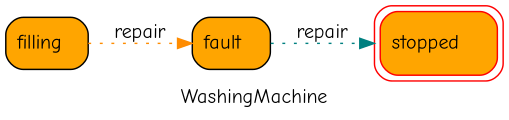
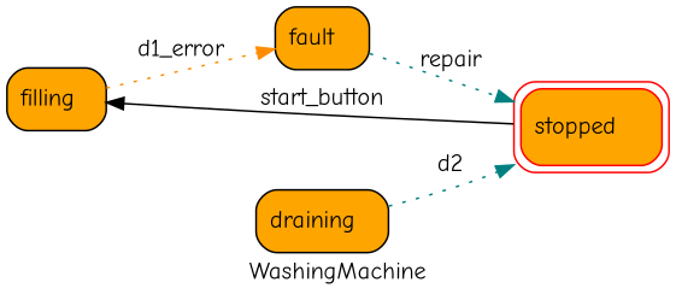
  strict digraph {
    fontname="Comic Neue"
    label=WashingMachine
    rankdir=LR
    node [color=black fillcolor=orange fontname="Comic Neue" peripheries=1 shape=rectangle style="rounded,filled"]
    edge [color=teal fontname="Comic Neue" style=dotted]
    n1 [height=0.5 label="filling\l" width=0.79514]
    n2 [height=0.5 label="fault\l" width=0.75]
    n3 [color=red height=0.61111 label="stopped\l" peripheries=2 width=1.125]
-   n1 -> n2 [color=darkorange label=repair]
+   n4 [height=0.5 label="draining\l" width=1.0556]
+   n1 -> n2 [color=darkorange label=d1_error]
    n2 -> n3 [label=repair]
+   n3 -> n1 [color=black label=start_button style=solid]
+   n4 -> n3 [label=d2]
  }
